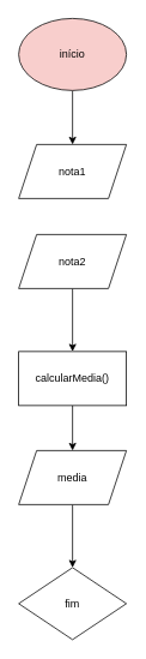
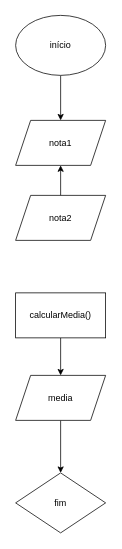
  <mxCell id="0" />
  <mxCell id="1" parent="0" />
  <mxCell id="2" style="edgeStyle=orthogonalEdgeStyle;rounded=0;orthogonalLoop=1;jettySize=auto;html=1;entryX=0.5;entryY=0;entryDx=0;entryDy=0;" parent="1" source="3" target="4" edge="1"><mxGeometry relative="1" as="geometry" /></mxCell>
- <mxCell id="3" value="início" style="ellipse;whiteSpace=wrap;html=1;fillColor=#f8cecc;" parent="1" vertex="1"><mxGeometry x="20" y="20" width="120" height="80" as="geometry" /></mxCell>
+ <mxCell id="3" value="início" style="ellipse;whiteSpace=wrap;html=1;" parent="1" vertex="1"><mxGeometry x="20" y="20" width="120" height="80" as="geometry" /></mxCell>
  <mxCell id="4" value="nota1" style="shape=parallelogram;perimeter=parallelogramPerimeter;whiteSpace=wrap;html=1;fixedSize=1;" parent="1" vertex="1"><mxGeometry x="20" y="160" width="120" height="60" as="geometry" /></mxCell>
- <mxCell id="5" style="edgeStyle=orthogonalEdgeStyle;rounded=0;orthogonalLoop=1;jettySize=auto;html=1;entryX=0.5;entryY=0;entryDx=0;entryDy=0;" parent="1" source="6" target="8" edge="1"><mxGeometry relative="1" as="geometry" /></mxCell>
+ <mxCell id="5" style="edgeStyle=orthogonalEdgeStyle;rounded=0;orthogonalLoop=1;jettySize=auto;html=1;" parent="1" source="6" target="4" edge="1"><mxGeometry relative="1" as="geometry" /></mxCell>
  <mxCell id="6" value="nota2" style="shape=parallelogram;perimeter=parallelogramPerimeter;whiteSpace=wrap;html=1;fixedSize=1;" parent="1" vertex="1"><mxGeometry x="20" y="260" width="120" height="60" as="geometry" /></mxCell>
  <mxCell id="7" style="edgeStyle=orthogonalEdgeStyle;rounded=0;orthogonalLoop=1;jettySize=auto;html=1;entryX=0.5;entryY=0;entryDx=0;entryDy=0;" parent="1" source="8" target="10" edge="1"><mxGeometry relative="1" as="geometry" /></mxCell>
  <mxCell id="8" value="calcularMedia()" style="rounded=0;whiteSpace=wrap;html=1;" parent="1" vertex="1"><mxGeometry x="20" y="390" width="120" height="60" as="geometry" /></mxCell>
  <mxCell id="9" style="edgeStyle=orthogonalEdgeStyle;rounded=0;orthogonalLoop=1;jettySize=auto;html=1;entryX=0.5;entryY=0;entryDx=0;entryDy=0;" parent="1" source="10" target="11" edge="1"><mxGeometry relative="1" as="geometry" /></mxCell>
  <mxCell id="10" value="media" style="shape=parallelogram;perimeter=parallelogramPerimeter;whiteSpace=wrap;html=1;fixedSize=1;" parent="1" vertex="1"><mxGeometry x="20" y="500" width="120" height="60" as="geometry" /></mxCell>
  <mxCell id="11" value="fim" style="rhombus;whiteSpace=wrap;html=1;" parent="1" vertex="1"><mxGeometry x="20" y="630" width="120" height="80" as="geometry" /></mxCell>
